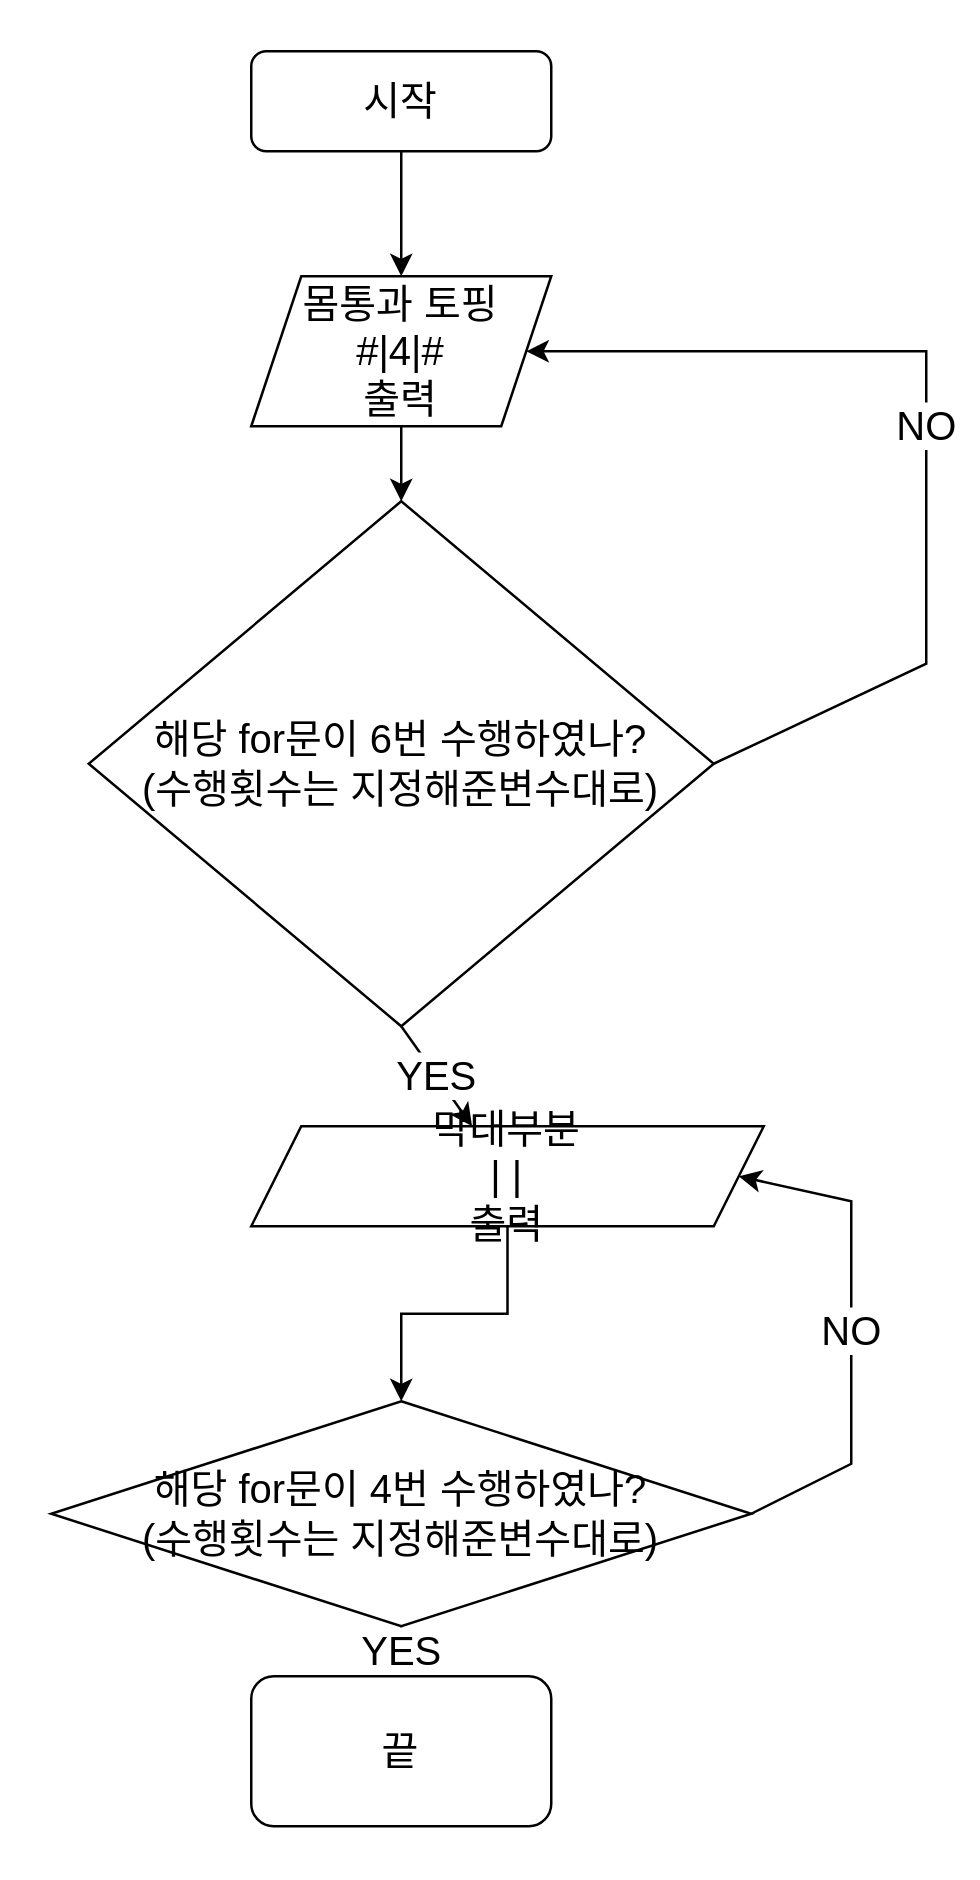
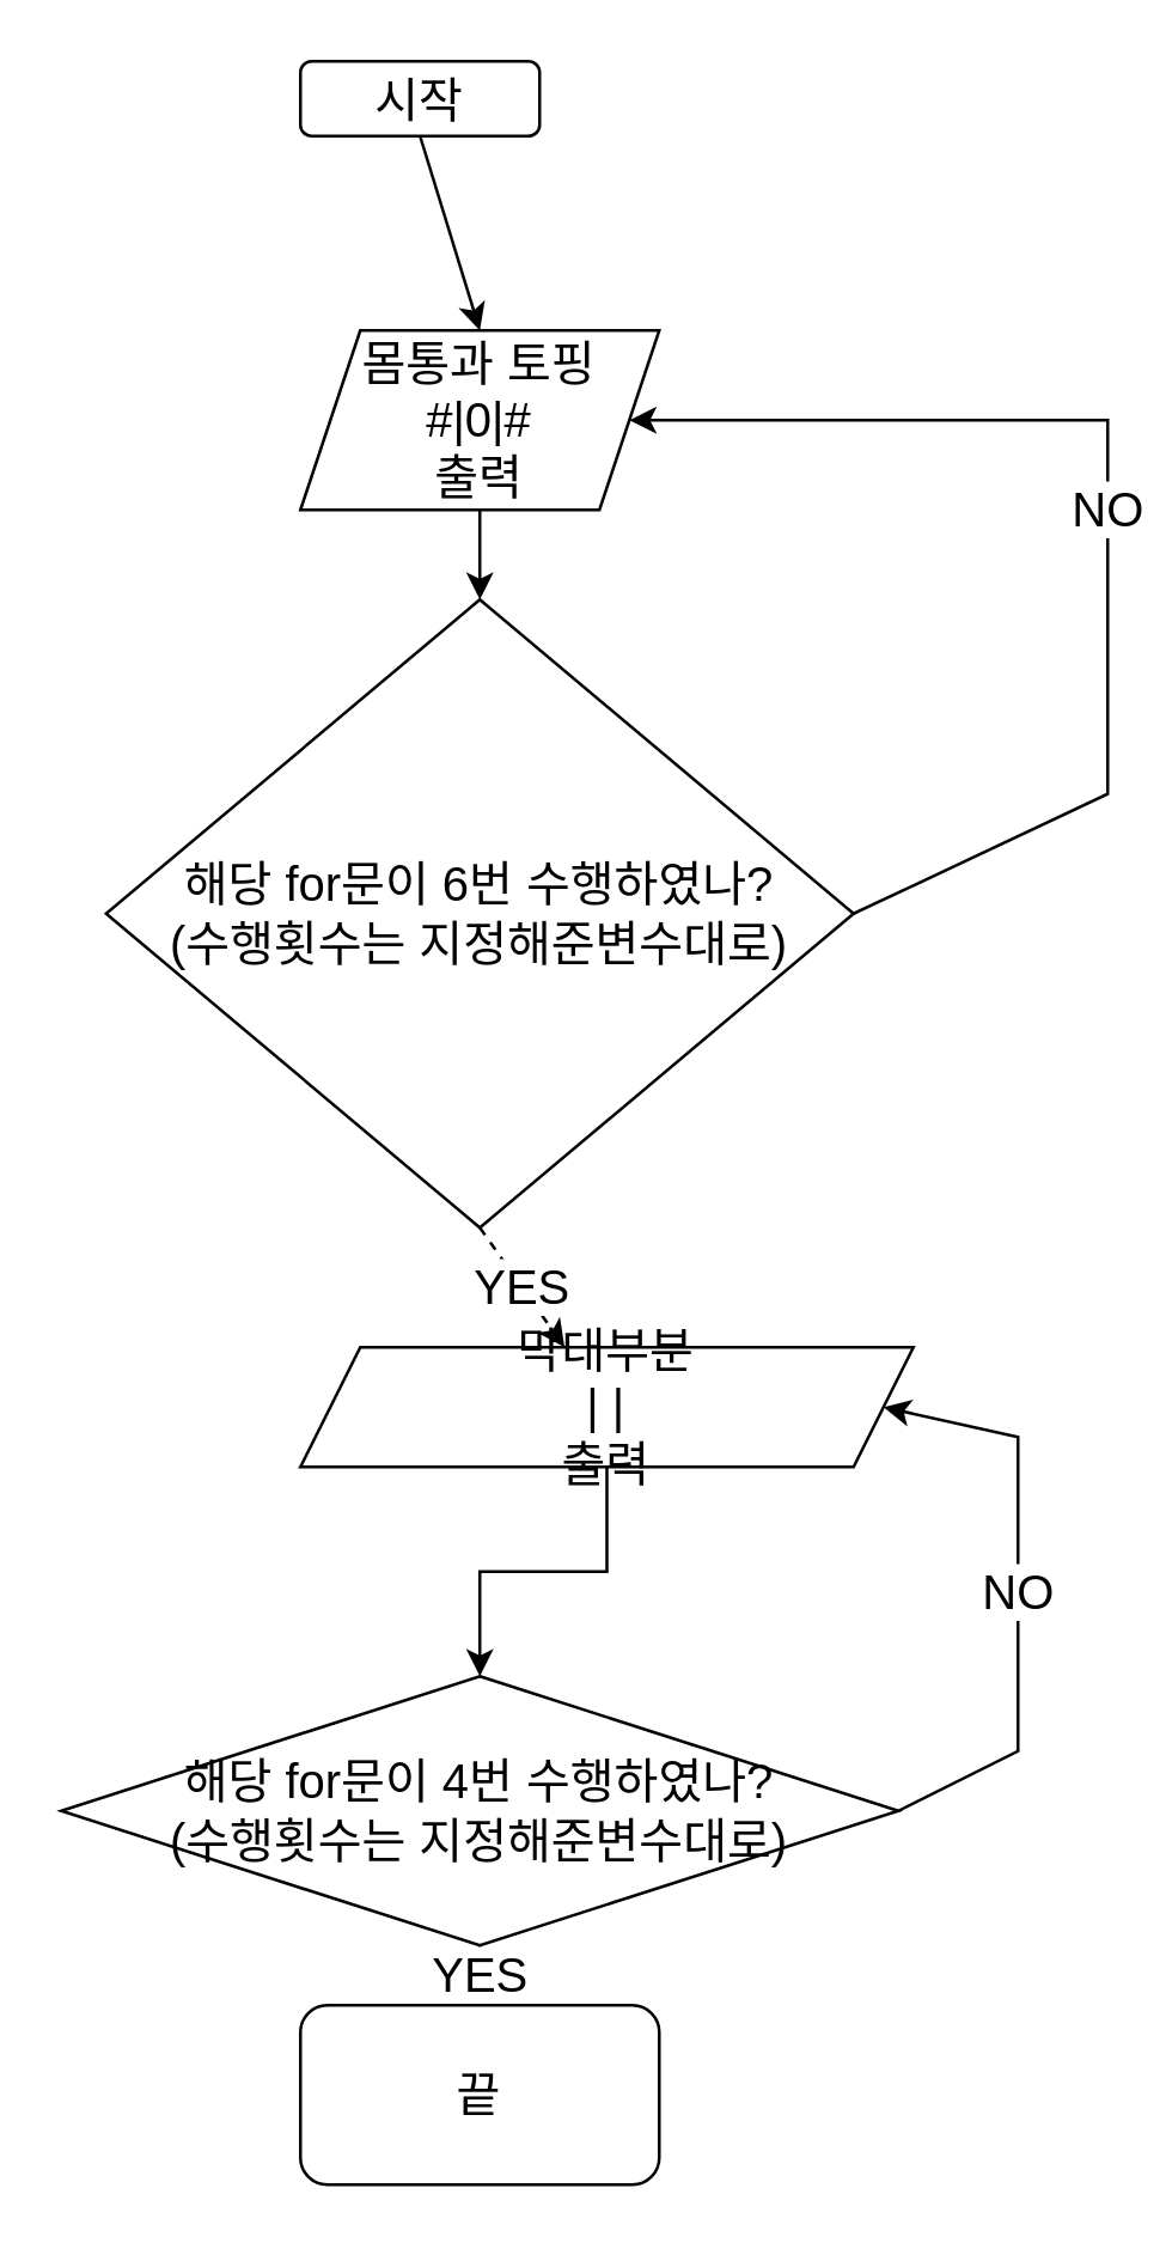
  <mxCell id="0" />
  <mxCell id="1" parent="0" />
- <mxCell id="2" value="&lt;font style=&quot;font-size: 16px;&quot;&gt;시작&lt;/font&gt;" style="rounded=1;whiteSpace=wrap;html=1;" parent="1" vertex="1"><mxGeometry x="100" y="20" width="120" height="40" as="geometry" /></mxCell>
+ <mxCell id="2" value="&lt;font style=&quot;font-size: 16px;&quot;&gt;시작&lt;/font&gt;" style="rounded=1;whiteSpace=wrap;html=1;" parent="1" vertex="1"><mxGeometry x="100" y="20" width="80" height="25" as="geometry" /></mxCell>
  <mxCell id="3" value="" style="endArrow=classic;html=1;rounded=0;fontSize=16;exitX=0.5;exitY=1;exitDx=0;exitDy=0;entryX=0.5;entryY=0;entryDx=0;entryDy=0;" parent="1" source="2" target="4" edge="1"><mxGeometry width="50" height="50" relative="1" as="geometry"><mxPoint x="410" y="90" as="sourcePoint" /><mxPoint x="160" y="30" as="targetPoint" /></mxGeometry></mxCell>
- <mxCell id="4" value="몸통과 토핑&lt;br&gt;#|4|#&lt;br&gt;출력" style="shape=parallelogram;perimeter=parallelogramPerimeter;whiteSpace=wrap;html=1;fixedSize=1;fontSize=16;" parent="1" vertex="1"><mxGeometry x="100" y="110" width="120" height="60" as="geometry" /></mxCell>
+ <mxCell id="4" value="몸통과 토핑&lt;br&gt;#|0|#&lt;br&gt;출력" style="shape=parallelogram;perimeter=parallelogramPerimeter;whiteSpace=wrap;html=1;fixedSize=1;fontSize=16;" parent="1" vertex="1"><mxGeometry x="100" y="110" width="120" height="60" as="geometry" /></mxCell>
  <mxCell id="5" value="" style="endArrow=classic;html=1;rounded=0;fontSize=16;exitX=0.5;exitY=1;exitDx=0;exitDy=0;entryX=0.5;entryY=0;entryDx=0;entryDy=0;" parent="1" source="4" edge="1" target="6"><mxGeometry width="50" height="50" relative="1" as="geometry"><mxPoint x="190" y="180" as="sourcePoint" /><mxPoint x="160" y="210" as="targetPoint" /></mxGeometry></mxCell>
  <mxCell id="6" value="해당 for문이 6번 수행하였나?&lt;br&gt;(수행횟수는 지정해준변수대로)" style="rhombus;whiteSpace=wrap;html=1;fontSize=16;" parent="1" vertex="1"><mxGeometry x="35" y="200" width="250" height="210" as="geometry" /></mxCell>
  <mxCell id="7" value="NO" style="endArrow=classic;html=1;rounded=0;fontSize=16;exitX=1;exitY=0.5;exitDx=0;exitDy=0;entryX=1;entryY=0.5;entryDx=0;entryDy=0;" parent="1" source="6" edge="1" target="4"><mxGeometry width="50" height="50" relative="1" as="geometry"><mxPoint x="190" y="170" as="sourcePoint" /><mxPoint x="320" y="260" as="targetPoint" /><Array as="points"><mxPoint x="370" y="265" /><mxPoint x="370" y="140" /></Array></mxGeometry></mxCell>
- <mxCell id="8" value="YES" style="endArrow=classic;html=1;rounded=0;fontSize=16;exitX=0.5;exitY=1;exitDx=0;exitDy=0;" parent="1" source="6" edge="1" target="10"><mxGeometry width="50" height="50" relative="1" as="geometry"><mxPoint x="210" y="350" as="sourcePoint" /><mxPoint x="160" y="350" as="targetPoint" /></mxGeometry></mxCell>
+ <mxCell id="8" value="YES" style="endArrow=classic;html=1;rounded=0;fontSize=16;exitX=0.5;exitY=1;exitDx=0;exitDy=0;dashed=1;" parent="1" source="6" edge="1" target="10"><mxGeometry width="50" height="50" relative="1" as="geometry"><mxPoint x="210" y="350" as="sourcePoint" /><mxPoint x="160" y="350" as="targetPoint" /></mxGeometry></mxCell>
  <mxCell id="9" style="edgeStyle=orthogonalEdgeStyle;rounded=0;orthogonalLoop=1;jettySize=auto;html=1;entryX=0.5;entryY=0;entryDx=0;entryDy=0;fontSize=16;" parent="1" source="10" target="11" edge="1"><mxGeometry relative="1" as="geometry" /></mxCell>
  <mxCell id="10" value="막대부분&lt;br&gt;| |&lt;br&gt;출력" style="shape=parallelogram;perimeter=parallelogramPerimeter;whiteSpace=wrap;html=1;fixedSize=1;fontSize=16;" parent="1" vertex="1"><mxGeometry x="100" y="450" width="205" height="40" as="geometry" /></mxCell>
  <mxCell id="11" value="해당 for문이 4번 수행하였나?&lt;br&gt;(수행횟수는 지정해준변수대로)" style="rhombus;whiteSpace=wrap;html=1;fontSize=16;" parent="1" vertex="1"><mxGeometry x="20" y="560" width="280" height="90" as="geometry" /></mxCell>
  <mxCell id="12" value="NO" style="endArrow=classic;html=1;rounded=0;fontSize=16;exitX=1;exitY=0.5;exitDx=0;exitDy=0;entryX=1;entryY=0.5;entryDx=0;entryDy=0;" parent="1" source="11" edge="1" target="10"><mxGeometry width="50" height="50" relative="1" as="geometry"><mxPoint x="320" y="550" as="sourcePoint" /><mxPoint x="320" y="585" as="targetPoint" /><Array as="points"><mxPoint x="340" y="585" /><mxPoint x="340" y="480" /></Array></mxGeometry></mxCell>
  <mxCell id="13" value="YES" style="endArrow=classic;html=1;rounded=0;fontSize=16;exitX=0.5;exitY=1;exitDx=0;exitDy=0;" parent="1" source="11" edge="1"><mxGeometry width="50" height="50" relative="1" as="geometry"><mxPoint x="260" y="730" as="sourcePoint" /><mxPoint x="160" y="670" as="targetPoint" /></mxGeometry></mxCell>
  <mxCell id="14" value="끝" style="rounded=1;whiteSpace=wrap;html=1;fontSize=16;" parent="1" vertex="1"><mxGeometry x="100" y="670" width="120" height="60" as="geometry" /></mxCell>
